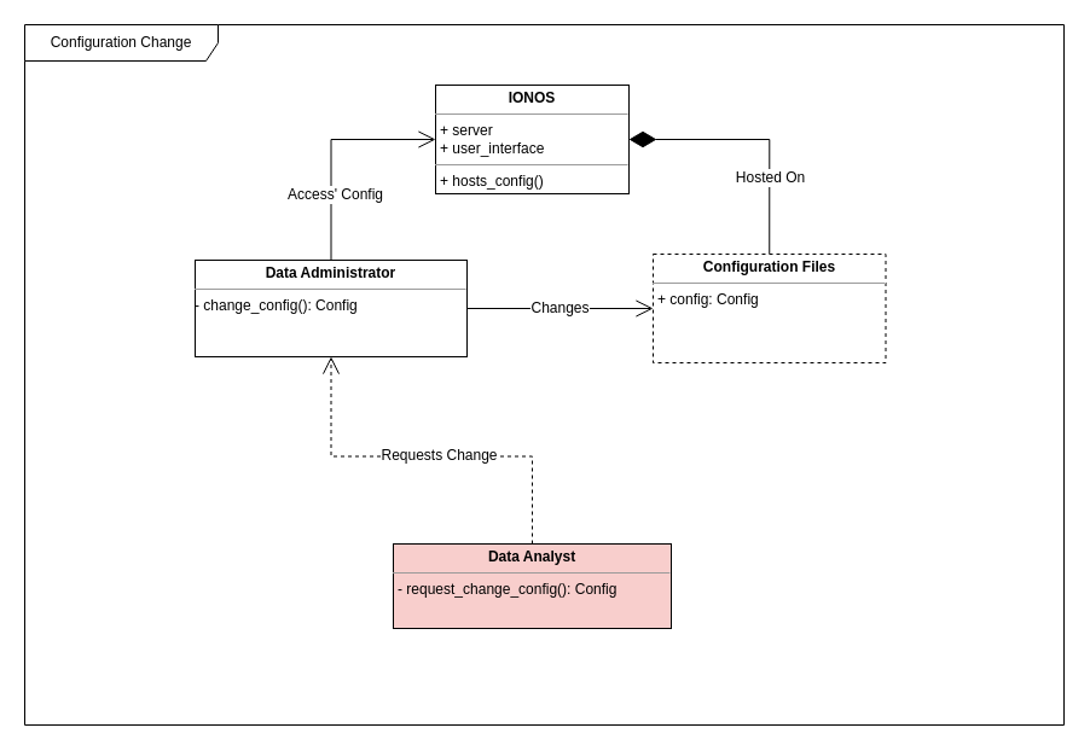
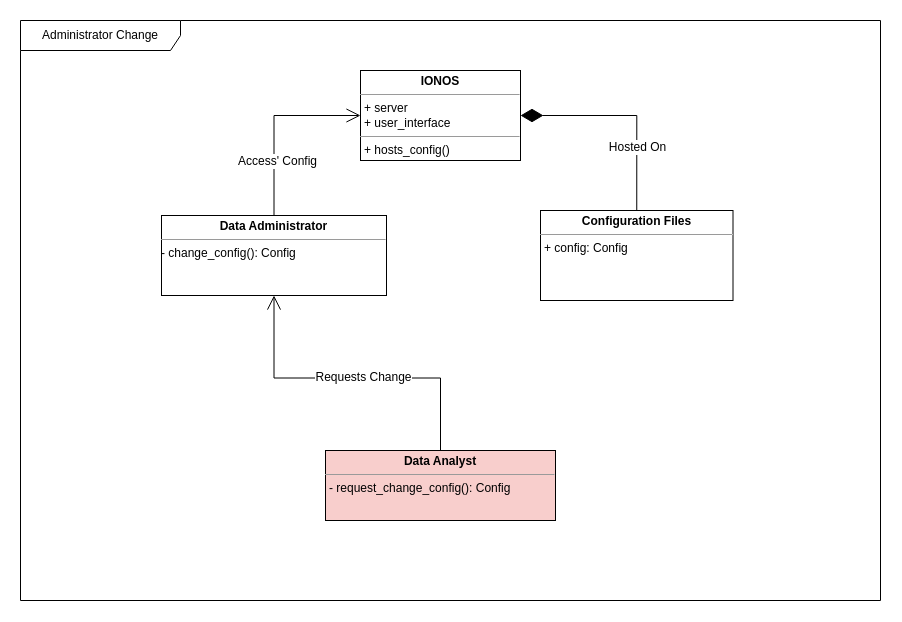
  <mxCell id="0" />
  <mxCell id="1" parent="0" />
- <mxCell id="2" value="Configuration Change" style="shape=umlFrame;whiteSpace=wrap;html=1;pointerEvents=0;recursiveResize=0;container=1;collapsible=0;width=160;" vertex="1" parent="1"><mxGeometry x="20" y="20" width="860" height="580" as="geometry" /></mxCell>
+ <mxCell id="2" value="Administrator Change" style="shape=umlFrame;whiteSpace=wrap;html=1;pointerEvents=0;recursiveResize=0;container=1;collapsible=0;width=160;" vertex="1" parent="1"><mxGeometry x="20" y="20" width="860" height="580" as="geometry" /></mxCell>
  <mxCell id="3" style="edgeStyle=orthogonalEdgeStyle;rounded=0;orthogonalLoop=1;jettySize=auto;html=1;entryX=0.5;entryY=0;entryDx=0;entryDy=0;endArrow=none;endFill=0;startArrow=diamondThin;startFill=1;targetPerimeterSpacing=0;startSize=20;" edge="1" parent="2" source="5" target="6"><mxGeometry relative="1" as="geometry" /></mxCell>
  <mxCell id="4" value="Hosted On&lt;br style=&quot;font-size: 12px;&quot;&gt;" style="edgeLabel;html=1;align=center;verticalAlign=middle;resizable=0;points=[];fontSize=12;" connectable="0" vertex="1" parent="3"><mxGeometry x="0.404" relative="1" as="geometry"><mxPoint as="offset" /></mxGeometry></mxCell>
  <mxCell id="5" value="&lt;p style=&quot;margin:0px;margin-top:4px;text-align:center;&quot;&gt;&lt;b&gt;IONOS&lt;/b&gt;&lt;/p&gt;&lt;hr size=&quot;1&quot;&gt;&lt;p style=&quot;margin:0px;margin-left:4px;&quot;&gt;+ server&lt;/p&gt;&lt;p style=&quot;margin:0px;margin-left:4px;&quot;&gt;+ user_interface&lt;/p&gt;&lt;hr size=&quot;1&quot;&gt;&lt;p style=&quot;margin:0px;margin-left:4px;&quot;&gt;+ hosts_config()&lt;/p&gt;&lt;p style=&quot;margin:0px;margin-left:4px;&quot;&gt;+ provides_editor()&lt;/p&gt;" style="verticalAlign=top;align=left;overflow=fill;fontSize=12;fontFamily=Helvetica;html=1;whiteSpace=wrap;" vertex="1" parent="2"><mxGeometry x="340" y="50" width="160" height="90" as="geometry" /></mxCell>
- <mxCell id="6" value="&lt;p style=&quot;margin:0px;margin-top:4px;text-align:center;&quot;&gt;&lt;b&gt;Configuration Files&lt;/b&gt;&lt;/p&gt;&lt;hr size=&quot;1&quot;&gt;&lt;p style=&quot;margin:0px;margin-left:4px;&quot;&gt;+ config: Config&lt;/p&gt;&lt;p style=&quot;margin:0px;margin-left:4px;&quot;&gt;&lt;br&gt;&lt;/p&gt;&lt;p style=&quot;margin:0px;margin-left:4px;&quot;&gt;&lt;br&gt;&lt;/p&gt;&lt;p style=&quot;margin:0px;margin-left:4px;&quot;&gt;&lt;br&gt;&lt;/p&gt;&lt;hr size=&quot;1&quot;&gt;&lt;p style=&quot;margin:0px;margin-left:4px;&quot;&gt;&lt;br&gt;&lt;/p&gt;" style="verticalAlign=top;align=left;overflow=fill;fontSize=12;fontFamily=Helvetica;html=1;whiteSpace=wrap;dashed=1;" vertex="1" parent="2"><mxGeometry x="520" y="190" width="192.5" height="90" as="geometry" /></mxCell>
- <mxCell id="7" style="edgeStyle=orthogonalEdgeStyle;rounded=0;orthogonalLoop=1;jettySize=auto;html=1;endArrow=open;endFill=0;endSize=12;" edge="1" parent="2" source="14" target="6"><mxGeometry relative="1" as="geometry" /></mxCell>
- <mxCell id="8" value="Changes" style="edgeLabel;html=1;align=center;verticalAlign=middle;resizable=0;points=[];fontSize=12;" connectable="0" vertex="1" parent="7"><mxGeometry x="-0.011" y="1" relative="1" as="geometry"><mxPoint as="offset" /></mxGeometry></mxCell>
- <mxCell id="9" style="edgeStyle=orthogonalEdgeStyle;rounded=0;orthogonalLoop=1;jettySize=auto;html=1;entryX=0.5;entryY=1;entryDx=0;entryDy=0;endArrow=open;endFill=0;endSize=12;dashed=1;" edge="1" parent="2" source="11" target="14"><mxGeometry relative="1" as="geometry" /></mxCell>
+ <mxCell id="6" value="&lt;p style=&quot;margin:0px;margin-top:4px;text-align:center;&quot;&gt;&lt;b&gt;Configuration Files&lt;/b&gt;&lt;/p&gt;&lt;hr size=&quot;1&quot;&gt;&lt;p style=&quot;margin:0px;margin-left:4px;&quot;&gt;+ config: Config&lt;/p&gt;&lt;p style=&quot;margin:0px;margin-left:4px;&quot;&gt;&lt;br&gt;&lt;/p&gt;&lt;p style=&quot;margin:0px;margin-left:4px;&quot;&gt;&lt;br&gt;&lt;/p&gt;&lt;p style=&quot;margin:0px;margin-left:4px;&quot;&gt;&lt;br&gt;&lt;/p&gt;&lt;hr size=&quot;1&quot;&gt;&lt;p style=&quot;margin:0px;margin-left:4px;&quot;&gt;&lt;br&gt;&lt;/p&gt;" style="verticalAlign=top;align=left;overflow=fill;fontSize=12;fontFamily=Helvetica;html=1;whiteSpace=wrap;" vertex="1" parent="2"><mxGeometry x="520" y="190" width="192.5" height="90" as="geometry" /></mxCell>
+ <mxCell id="9" style="edgeStyle=orthogonalEdgeStyle;rounded=0;orthogonalLoop=1;jettySize=auto;html=1;entryX=0.5;entryY=1;entryDx=0;entryDy=0;endArrow=open;endFill=0;endSize=12;" edge="1" parent="2" source="11" target="14"><mxGeometry relative="1" as="geometry" /></mxCell>
  <mxCell id="10" value="Requests Change" style="edgeLabel;html=1;align=center;verticalAlign=middle;resizable=0;points=[];fontSize=12;" connectable="0" vertex="1" parent="9"><mxGeometry x="0.242" y="-1" relative="1" as="geometry"><mxPoint x="50" as="offset" /></mxGeometry></mxCell>
  <mxCell id="11" value="&lt;p style=&quot;margin:0px;margin-top:4px;text-align:center;&quot;&gt;&lt;b&gt;Data Analyst&lt;/b&gt;&lt;/p&gt;&lt;hr size=&quot;1&quot;&gt;&lt;p style=&quot;margin:0px;margin-left:4px;&quot;&gt;- request_change_config(): Config&lt;/p&gt;" style="verticalAlign=top;align=left;overflow=fill;fontSize=12;fontFamily=Helvetica;html=1;whiteSpace=wrap;fillColor=#f8cecc;" vertex="1" parent="2"><mxGeometry x="305" y="430" width="230" height="70" as="geometry" /></mxCell>
  <mxCell id="12" style="edgeStyle=orthogonalEdgeStyle;rounded=0;orthogonalLoop=1;jettySize=auto;html=1;exitX=0.5;exitY=0;exitDx=0;exitDy=0;entryX=0;entryY=0.5;entryDx=0;entryDy=0;endArrow=open;endFill=0;endSize=12;" edge="1" parent="2" source="14" target="5"><mxGeometry relative="1" as="geometry" /></mxCell>
  <mxCell id="13" value="Access' Config" style="edgeLabel;html=1;align=center;verticalAlign=middle;resizable=0;points=[];fontSize=12;" connectable="0" vertex="1" parent="12"><mxGeometry x="-0.409" y="-2" relative="1" as="geometry"><mxPoint x="1" as="offset" /></mxGeometry></mxCell>
  <mxCell id="14" value="&lt;p style=&quot;margin:0px;margin-top:4px;text-align:center;&quot;&gt;&lt;b&gt;Data Administrator&lt;/b&gt;&lt;/p&gt;&lt;hr size=&quot;1&quot;&gt;- change_config(): Config" style="verticalAlign=top;align=left;overflow=fill;fontSize=12;fontFamily=Helvetica;html=1;whiteSpace=wrap;" vertex="1" parent="2"><mxGeometry x="141" y="195" width="225" height="80" as="geometry" /></mxCell>
  <mxCell id="15" style="edgeStyle=orthogonalEdgeStyle;rounded=0;orthogonalLoop=1;jettySize=auto;html=1;entryX=0;entryY=0.5;entryDx=0;entryDy=0;endArrow=open;endFill=0;endSize=7;" edge="1" parent="2"><mxGeometry relative="1" as="geometry" /></mxCell>
  <mxCell id="16" value="Text" style="edgeLabel;html=1;align=center;verticalAlign=middle;resizable=0;points=[];" connectable="0" vertex="1" parent="15"><mxGeometry x="-0.429" y="-1" relative="1" as="geometry"><mxPoint x="1" as="offset" /></mxGeometry></mxCell>
  <mxCell id="17" value="Text" style="edgeLabel;html=1;align=center;verticalAlign=middle;resizable=0;points=[];" connectable="0" vertex="1" parent="15"><mxGeometry x="-0.37" y="-1" relative="1" as="geometry"><mxPoint x="1" as="offset" /></mxGeometry></mxCell>
